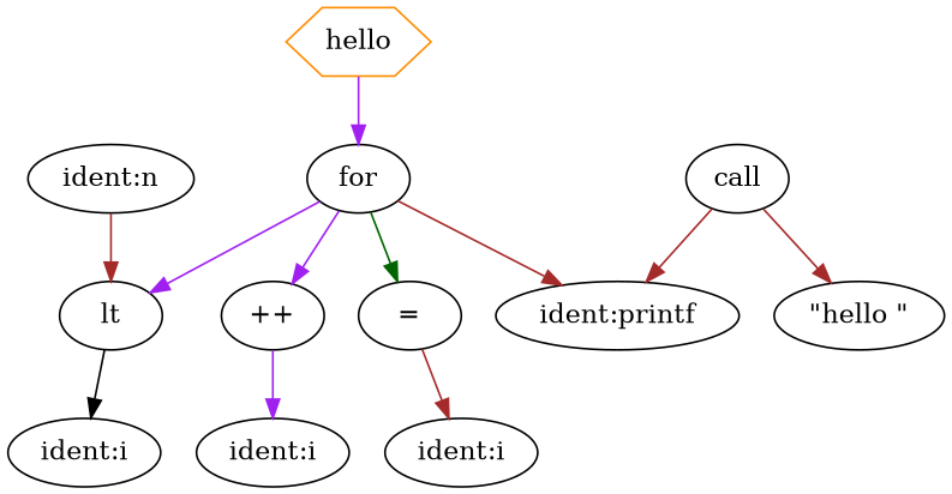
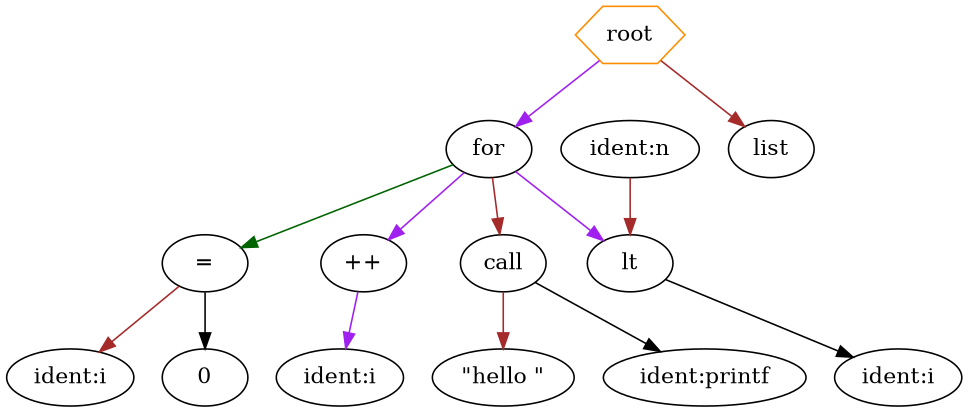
  digraph {
    edge [color=brown]
-   n1 [color=darkorange label=hello shape=hexagon]
+   n1 [color=darkorange label=root shape=hexagon]
+   n2 [label=<list>]
    n3 [label=<for>]
    n4 [label=<=>]
    n5 [label=<lt>]
    n6 [label=<++>]
    n7 [label=<call>]
    n8 [label=<ident:i>]
+   n9 [label=<0>]
    n10 [label=<ident:i>]
    n11 [label=<ident:i>]
    n12 [label=<ident:printf>]
    n13 [label=<"hello ">]
    n14 [label=<ident:n>]
+   n1 -> n2
    n1 -> n3 [color=purple]
    n3 -> n4 [color=darkgreen]
    n3 -> n5 [color=purple]
    n3 -> n6 [color=purple]
-   n3 -> n12
+   n3 -> n7
    n4 -> n8
+   n4 -> n9 [color=black]
    n5 -> n10 [color=black]
    n6 -> n11 [color=purple]
-   n7 -> n12
+   n7 -> n12 [color=black]
    n7 -> n13
    n14 -> n5
  }
